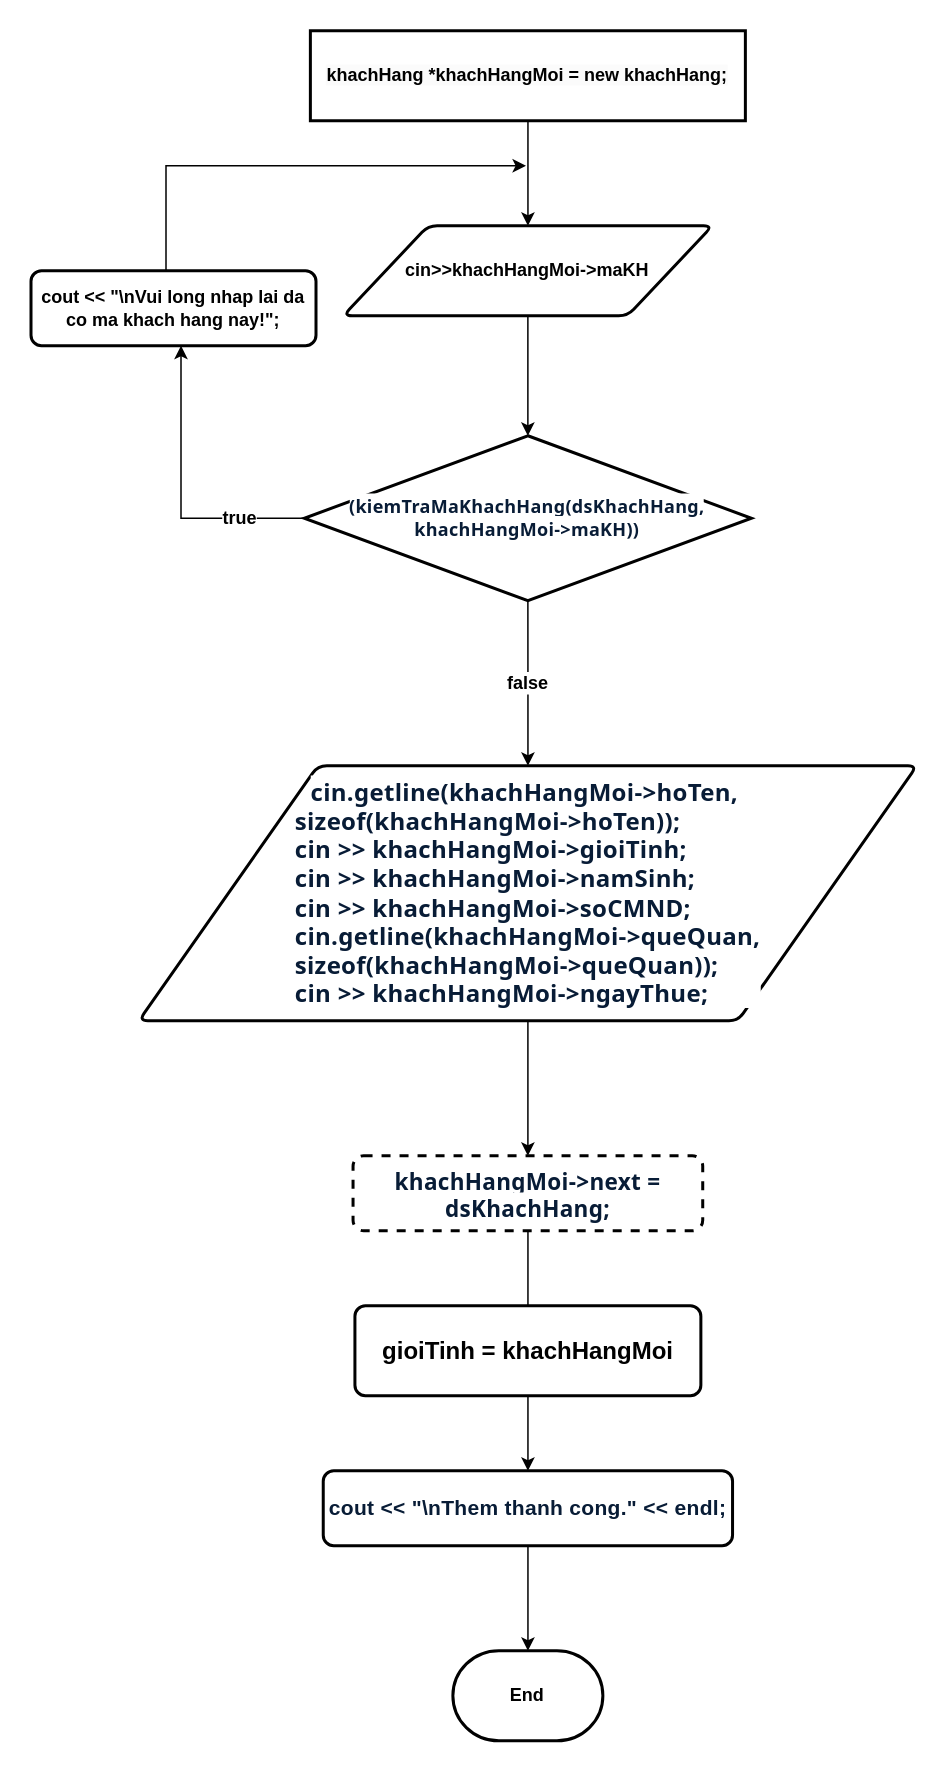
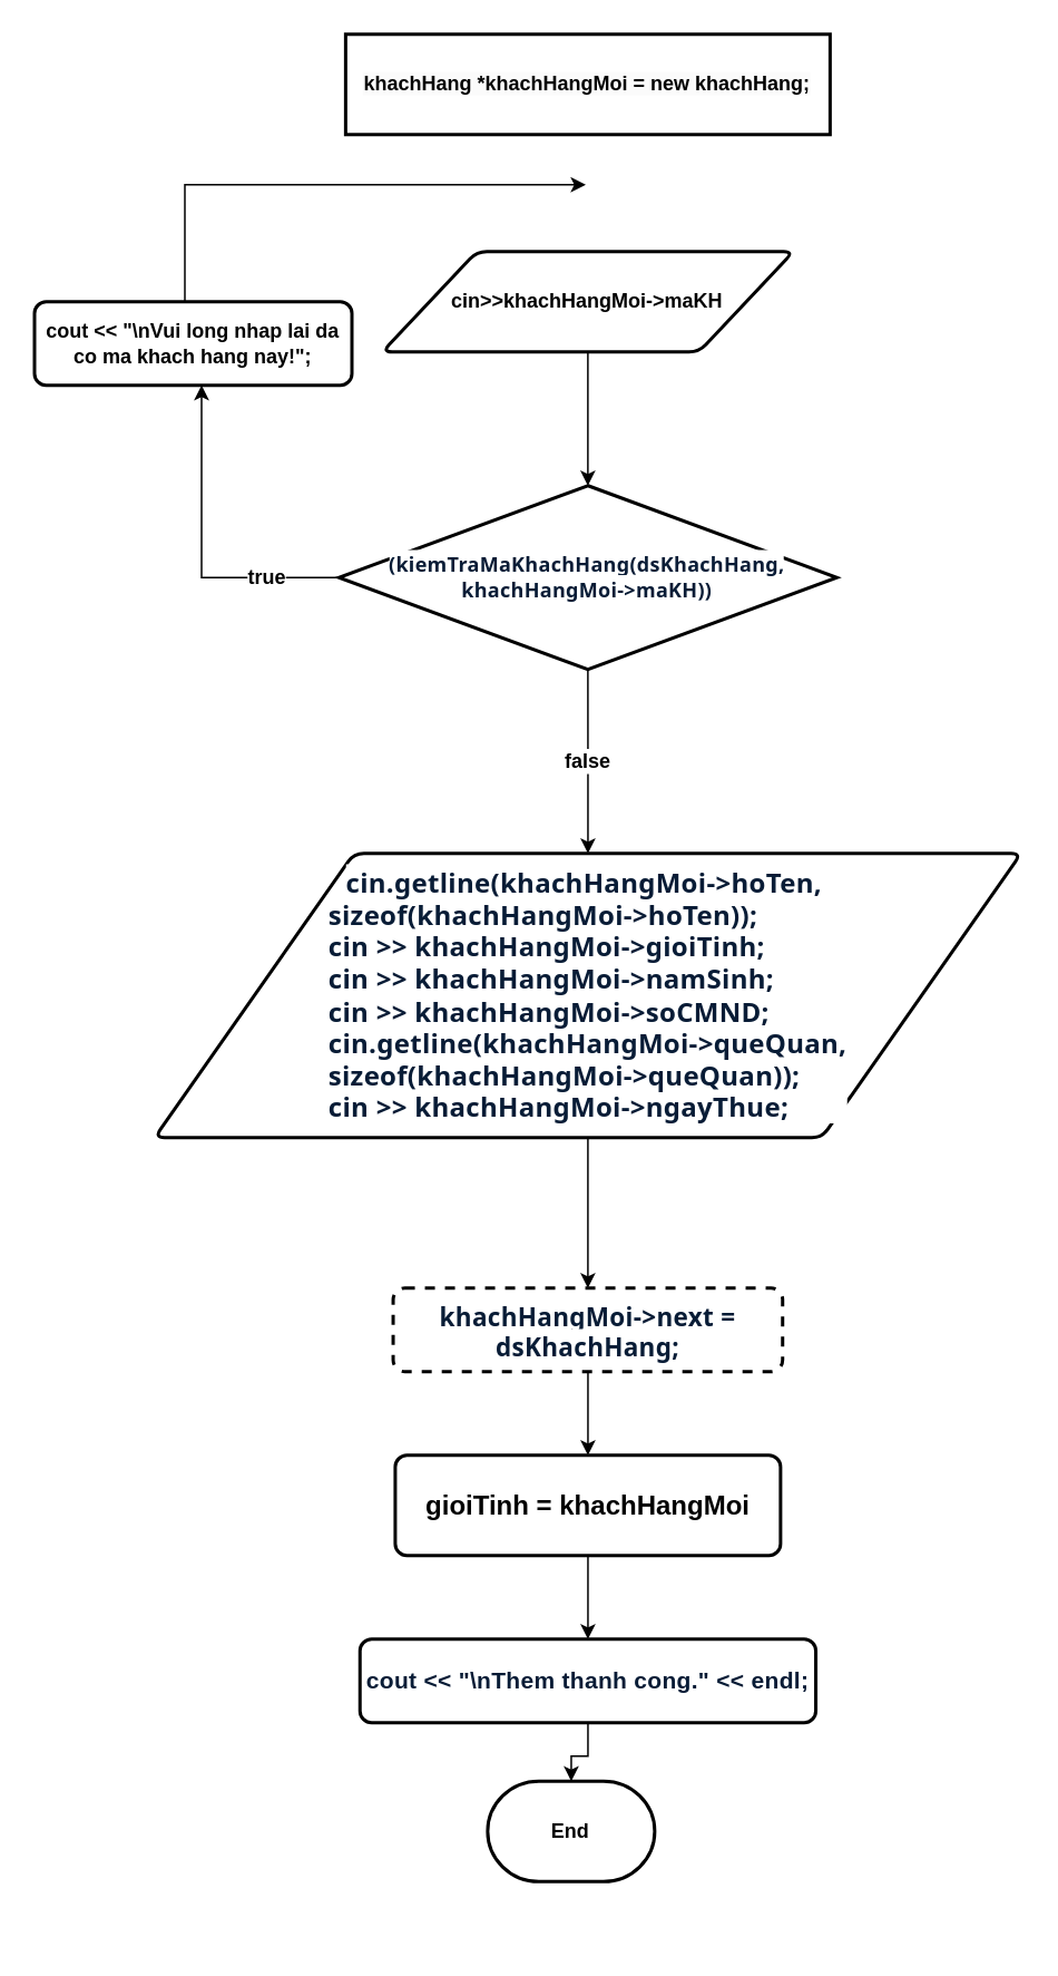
  <mxCell id="0" />
  <mxCell id="1" parent="0" />
- <mxCell id="2" style="edgeStyle=orthogonalEdgeStyle;rounded=0;orthogonalLoop=1;jettySize=auto;html=1;fontStyle=1" parent="1" source="3" target="5" edge="1"><mxGeometry relative="1" as="geometry"><mxPoint x="350" y="170" as="targetPoint" /></mxGeometry></mxCell>
  <mxCell id="3" value="&lt;span style=&quot;color: rgb(0, 0, 0); font-family: Helvetica; font-size: 12px; font-style: normal; font-variant-ligatures: normal; font-variant-caps: normal; letter-spacing: normal; orphans: 2; text-align: center; text-indent: 0px; text-transform: none; widows: 2; word-spacing: 0px; -webkit-text-stroke-width: 0px; background-color: rgb(251, 251, 251); text-decoration-thickness: initial; text-decoration-style: initial; text-decoration-color: initial; float: none; display: inline !important;&quot;&gt;khachHang *khachHangMoi = new khachHang;&lt;/span&gt;" style="whiteSpace=wrap;html=1;absoluteArcSize=1;arcSize=14;strokeWidth=2;fontStyle=1;rounded=0;" parent="1" vertex="1"><mxGeometry x="206.25" y="20" width="290" height="60" as="geometry" /></mxCell>
  <mxCell id="4" style="edgeStyle=orthogonalEdgeStyle;rounded=0;orthogonalLoop=1;jettySize=auto;html=1;fontSize=12;fontStyle=1" parent="1" source="5" target="8" edge="1"><mxGeometry relative="1" as="geometry" /></mxCell>
  <mxCell id="5" value="cin&amp;gt;&amp;gt;khachHangMoi-&amp;gt;maKH" style="shape=parallelogram;html=1;strokeWidth=2;perimeter=parallelogramPerimeter;whiteSpace=wrap;rounded=1;arcSize=12;size=0.23;fontStyle=1" parent="1" vertex="1"><mxGeometry x="228.13" y="150" width="246.25" height="60" as="geometry" /></mxCell>
  <mxCell id="6" value="true" style="edgeStyle=orthogonalEdgeStyle;rounded=0;orthogonalLoop=1;jettySize=auto;html=1;exitX=0;exitY=0.5;exitDx=0;exitDy=0;exitPerimeter=0;fontSize=12;fontStyle=1" parent="1" source="8" target="16" edge="1"><mxGeometry x="-0.565" relative="1" as="geometry"><mxPoint x="351" y="120" as="targetPoint" /><Array as="points"><mxPoint x="120" y="345" /></Array><mxPoint as="offset" /></mxGeometry></mxCell>
  <mxCell id="7" value="false" style="edgeStyle=orthogonalEdgeStyle;rounded=0;orthogonalLoop=1;jettySize=auto;html=1;exitX=0.5;exitY=1;exitDx=0;exitDy=0;exitPerimeter=0;fontSize=12;fontStyle=1" parent="1" source="8" target="10" edge="1"><mxGeometry relative="1" as="geometry"><mxPoint x="351" y="480" as="targetPoint" /></mxGeometry></mxCell>
  <mxCell id="8" value="&lt;span style=&quot;color: rgb(8, 28, 54); font-family: SegoeuiPc, &amp;quot;Segoe UI&amp;quot;, &amp;quot;San Francisco&amp;quot;, &amp;quot;Helvetica Neue&amp;quot;, Helvetica, &amp;quot;Lucida Grande&amp;quot;, Roboto, Ubuntu, Tahoma, &amp;quot;Microsoft Sans Serif&amp;quot;, Arial, sans-serif; font-style: normal; font-variant-ligatures: normal; font-variant-caps: normal; letter-spacing: 0.2px; orphans: 2; text-align: start; text-indent: 0px; text-transform: none; widows: 2; word-spacing: 0px; -webkit-text-stroke-width: 0px; background-color: rgb(255, 255, 255); text-decoration-thickness: initial; text-decoration-style: initial; text-decoration-color: initial; float: none; display: inline !important;&quot;&gt;&lt;font style=&quot;font-size: 12px;&quot;&gt;(kiemTraMaKhachHang(dsKhachHang, khachHangMoi-&amp;gt;maKH))&lt;/font&gt;&lt;/span&gt;" style="strokeWidth=2;html=1;shape=mxgraph.flowchart.decision;whiteSpace=wrap;fontStyle=1" parent="1" vertex="1"><mxGeometry x="202.19" y="290" width="298.12" height="110" as="geometry" /></mxCell>
  <mxCell id="9" style="edgeStyle=orthogonalEdgeStyle;rounded=0;orthogonalLoop=1;jettySize=auto;html=1;fontSize=9;fontStyle=1" parent="1" source="10" target="12" edge="1"><mxGeometry relative="1" as="geometry"><mxPoint x="351.26" y="770" as="targetPoint" /></mxGeometry></mxCell>
  <mxCell id="10" value="&lt;span style=&quot;font-size: medium; background-color: rgb(255, 255, 255); color: rgb(8, 28, 54); font-family: SegoeuiPc, &amp;quot;Segoe UI&amp;quot;, &amp;quot;San Francisco&amp;quot;, &amp;quot;Helvetica Neue&amp;quot;, Helvetica, &amp;quot;Lucida Grande&amp;quot;, Roboto, Ubuntu, Tahoma, &amp;quot;Microsoft Sans Serif&amp;quot;, Arial, sans-serif; letter-spacing: 0.2px; text-align: start;&quot;&gt;cin.getline(khachHangMoi-&amp;gt;hoTen,&amp;nbsp;&lt;/span&gt;&lt;br&gt;&lt;div style=&quot;padding-top: 0px; color: rgb(8, 28, 54); font-family: SegoeuiPc, &amp;quot;Segoe UI&amp;quot;, &amp;quot;San Francisco&amp;quot;, &amp;quot;Helvetica Neue&amp;quot;, Helvetica, &amp;quot;Lucida Grande&amp;quot;, Roboto, Ubuntu, Tahoma, &amp;quot;Microsoft Sans Serif&amp;quot;, Arial, sans-serif; letter-spacing: 0.2px; text-align: start; background-color: rgb(255, 255, 255);&quot; id=&quot;input_line_0&quot;&gt;&lt;font size=&quot;3&quot;&gt;sizeof(khachHangMoi-&amp;gt;hoTen));&lt;/font&gt;&lt;/div&gt;&lt;div style=&quot;color: rgb(8, 28, 54); font-family: SegoeuiPc, &amp;quot;Segoe UI&amp;quot;, &amp;quot;San Francisco&amp;quot;, &amp;quot;Helvetica Neue&amp;quot;, Helvetica, &amp;quot;Lucida Grande&amp;quot;, Roboto, Ubuntu, Tahoma, &amp;quot;Microsoft Sans Serif&amp;quot;, Arial, sans-serif; letter-spacing: 0.2px; text-align: start; background-color: rgb(255, 255, 255);&quot; id=&quot;input_line_1&quot;&gt;&lt;span style=&quot;&quot; id=&quot;input_part_0&quot; data-mention=&quot;cin &gt;&gt; khachHangMoi-&gt;gioiTinh;&quot; class=&quot;&quot;&gt;&lt;font size=&quot;3&quot;&gt;cin &amp;gt;&amp;gt; khachHangMoi-&amp;gt;gioiTinh;&lt;/font&gt;&lt;/span&gt;&lt;/div&gt;&lt;div style=&quot;color: rgb(8, 28, 54); font-family: SegoeuiPc, &amp;quot;Segoe UI&amp;quot;, &amp;quot;San Francisco&amp;quot;, &amp;quot;Helvetica Neue&amp;quot;, Helvetica, &amp;quot;Lucida Grande&amp;quot;, Roboto, Ubuntu, Tahoma, &amp;quot;Microsoft Sans Serif&amp;quot;, Arial, sans-serif; letter-spacing: 0.2px; text-align: start; background-color: rgb(255, 255, 255);&quot; id=&quot;input_line_2&quot;&gt;&lt;span style=&quot;&quot; id=&quot;input_part_0&quot; data-mention=&quot;cin &gt;&gt; khachHangMoi-&gt;namSinh;&quot; class=&quot;&quot;&gt;&lt;font size=&quot;3&quot;&gt;cin &amp;gt;&amp;gt; khachHangMoi-&amp;gt;namSinh;&lt;/font&gt;&lt;/span&gt;&lt;/div&gt;&lt;div style=&quot;color: rgb(8, 28, 54); font-family: SegoeuiPc, &amp;quot;Segoe UI&amp;quot;, &amp;quot;San Francisco&amp;quot;, &amp;quot;Helvetica Neue&amp;quot;, Helvetica, &amp;quot;Lucida Grande&amp;quot;, Roboto, Ubuntu, Tahoma, &amp;quot;Microsoft Sans Serif&amp;quot;, Arial, sans-serif; letter-spacing: 0.2px; text-align: start; background-color: rgb(255, 255, 255);&quot; id=&quot;input_line_3&quot;&gt;&lt;span style=&quot;&quot; id=&quot;input_part_0&quot; data-mention=&quot;cin &gt;&gt; khachHangMoi-&gt;soCMND;&quot; class=&quot;&quot;&gt;&lt;font size=&quot;3&quot;&gt;cin &amp;gt;&amp;gt; khachHangMoi-&amp;gt;soCMND;&lt;/font&gt;&lt;/span&gt;&lt;/div&gt;&lt;div style=&quot;color: rgb(8, 28, 54); font-family: SegoeuiPc, &amp;quot;Segoe UI&amp;quot;, &amp;quot;San Francisco&amp;quot;, &amp;quot;Helvetica Neue&amp;quot;, Helvetica, &amp;quot;Lucida Grande&amp;quot;, Roboto, Ubuntu, Tahoma, &amp;quot;Microsoft Sans Serif&amp;quot;, Arial, sans-serif; letter-spacing: 0.2px; text-align: start; background-color: rgb(255, 255, 255);&quot; id=&quot;input_line_4&quot;&gt;&lt;span style=&quot;&quot; id=&quot;input_part_0&quot; data-mention=&quot;cin.getline(khachHangMoi-&gt;queQuan, sizeof(khachHangMoi-&gt;queQuan));&quot; class=&quot;&quot;&gt;&lt;font size=&quot;3&quot;&gt;cin.getline(khachHangMoi-&amp;gt;queQuan, &lt;br&gt;sizeof(khachHangMoi-&amp;gt;queQuan));&lt;/font&gt;&lt;/span&gt;&lt;/div&gt;&lt;div style=&quot;color: rgb(8, 28, 54); font-family: SegoeuiPc, &amp;quot;Segoe UI&amp;quot;, &amp;quot;San Francisco&amp;quot;, &amp;quot;Helvetica Neue&amp;quot;, Helvetica, &amp;quot;Lucida Grande&amp;quot;, Roboto, Ubuntu, Tahoma, &amp;quot;Microsoft Sans Serif&amp;quot;, Arial, sans-serif; letter-spacing: 0.2px; text-align: start; background-color: rgb(255, 255, 255);&quot; id=&quot;input_line_5&quot;&gt;&lt;span style=&quot;&quot; id=&quot;input_part_0&quot; data-mention=&quot;cin &gt;&gt; khachHangMoi-&gt;ngayThue;&quot; class=&quot;&quot;&gt;&lt;font size=&quot;3&quot;&gt;cin &amp;gt;&amp;gt; khachHangMoi-&amp;gt;ngayThue;&lt;/font&gt;&lt;/span&gt;&lt;/div&gt;" style="shape=parallelogram;html=1;strokeWidth=2;perimeter=parallelogramPerimeter;whiteSpace=wrap;rounded=1;arcSize=12;size=0.23;fontSize=12;fontStyle=1" parent="1" vertex="1"><mxGeometry x="91.9" y="510" width="518.74" height="170" as="geometry" /></mxCell>
- <mxCell id="11" style="edgeStyle=orthogonalEdgeStyle;rounded=0;orthogonalLoop=1;jettySize=auto;html=1;fontSize=9;fontStyle=1;endArrow=none;" parent="1" source="12" target="14" edge="1"><mxGeometry relative="1" as="geometry"><mxPoint x="351.26" y="900" as="targetPoint" /></mxGeometry></mxCell>
+ <mxCell id="11" style="edgeStyle=orthogonalEdgeStyle;rounded=0;orthogonalLoop=1;jettySize=auto;html=1;fontSize=9;fontStyle=1" parent="1" source="12" target="14" edge="1"><mxGeometry relative="1" as="geometry"><mxPoint x="351.26" y="900" as="targetPoint" /></mxGeometry></mxCell>
  <mxCell id="12" value="&lt;span style=&quot;color: rgb(8, 28, 54); font-family: SegoeuiPc, &amp;quot;Segoe UI&amp;quot;, &amp;quot;San Francisco&amp;quot;, &amp;quot;Helvetica Neue&amp;quot;, Helvetica, &amp;quot;Lucida Grande&amp;quot;, Roboto, Ubuntu, Tahoma, &amp;quot;Microsoft Sans Serif&amp;quot;, Arial, sans-serif; font-size: 15px; font-style: normal; font-variant-ligatures: normal; font-variant-caps: normal; letter-spacing: 0.2px; orphans: 2; text-align: start; text-indent: 0px; text-transform: none; widows: 2; word-spacing: 0px; -webkit-text-stroke-width: 0px; background-color: rgb(255, 255, 255); text-decoration-thickness: initial; text-decoration-style: initial; text-decoration-color: initial; float: none; display: inline !important;&quot;&gt;khachHangMoi-&amp;gt;next = dsKhachHang;&lt;/span&gt;" style="rounded=1;whiteSpace=wrap;html=1;absoluteArcSize=1;arcSize=14;strokeWidth=2;fontSize=9;fontStyle=1;dashed=1;" parent="1" vertex="1"><mxGeometry x="234.7" y="770" width="233.12" height="50" as="geometry" /></mxCell>
  <mxCell id="13" style="edgeStyle=orthogonalEdgeStyle;rounded=0;orthogonalLoop=1;jettySize=auto;html=1;fontSize=12;fontStyle=1" parent="1" source="14" target="18" edge="1"><mxGeometry relative="1" as="geometry" /></mxCell>
  <mxCell id="14" value="&lt;font size=&quot;3&quot;&gt;gioiTinh = khachHangMoi&lt;/font&gt;" style="rounded=1;whiteSpace=wrap;html=1;absoluteArcSize=1;arcSize=14;strokeWidth=2;fontSize=9;fontStyle=1" parent="1" vertex="1"><mxGeometry x="235.95" y="870" width="230.63" height="60" as="geometry" /></mxCell>
  <mxCell id="15" style="edgeStyle=orthogonalEdgeStyle;rounded=0;orthogonalLoop=1;jettySize=auto;html=1;fontSize=12;fontStyle=1" parent="1" source="16" edge="1"><mxGeometry relative="1" as="geometry"><mxPoint x="350" y="110" as="targetPoint" /><Array as="points"><mxPoint x="110" y="110" /></Array></mxGeometry></mxCell>
  <mxCell id="16" value="cout &amp;lt;&amp;lt; &quot;\nVui long nhap lai da co ma khach hang nay!&quot;;" style="rounded=1;whiteSpace=wrap;html=1;absoluteArcSize=1;arcSize=14;strokeWidth=2;fontSize=12;fontStyle=1" parent="1" vertex="1"><mxGeometry x="20" y="180" width="190" height="50" as="geometry" /></mxCell>
  <mxCell id="17" style="edgeStyle=orthogonalEdgeStyle;rounded=0;orthogonalLoop=1;jettySize=auto;html=1;fontSize=12;fontStyle=1" parent="1" source="18" target="19" edge="1"><mxGeometry relative="1" as="geometry" /></mxCell>
  <mxCell id="18" value="&lt;span style=&quot;color: rgb(8, 28, 54); font-style: normal; font-variant-ligatures: normal; font-variant-caps: normal; letter-spacing: 0.2px; orphans: 2; text-align: start; text-indent: 0px; text-transform: none; widows: 2; word-spacing: 0px; -webkit-text-stroke-width: 0px; background-color: rgb(255, 255, 255); text-decoration-thickness: initial; text-decoration-style: initial; text-decoration-color: initial; float: none; display: inline !important;&quot;&gt;&lt;font style=&quot;font-size: 14px;&quot;&gt;cout &amp;lt;&amp;lt; &quot;\nThem thanh cong.&quot; &amp;lt;&amp;lt; endl;&lt;/font&gt;&lt;/span&gt;" style="rounded=1;whiteSpace=wrap;html=1;absoluteArcSize=1;arcSize=14;strokeWidth=2;fontSize=12;fontStyle=1" parent="1" vertex="1"><mxGeometry x="214.83" y="980" width="272.87" height="50" as="geometry" /></mxCell>
- <mxCell id="19" value="End" style="strokeWidth=2;html=1;shape=mxgraph.flowchart.terminator;whiteSpace=wrap;fontSize=12;fontStyle=1" parent="1" vertex="1"><mxGeometry x="301.25" y="1100" width="100" height="60" as="geometry" /></mxCell>
+ <mxCell id="19" value="End" style="strokeWidth=2;html=1;shape=mxgraph.flowchart.terminator;whiteSpace=wrap;fontSize=12;fontStyle=1" parent="1" vertex="1"><mxGeometry x="291.25" y="1065" width="100" height="60" as="geometry" /></mxCell>
